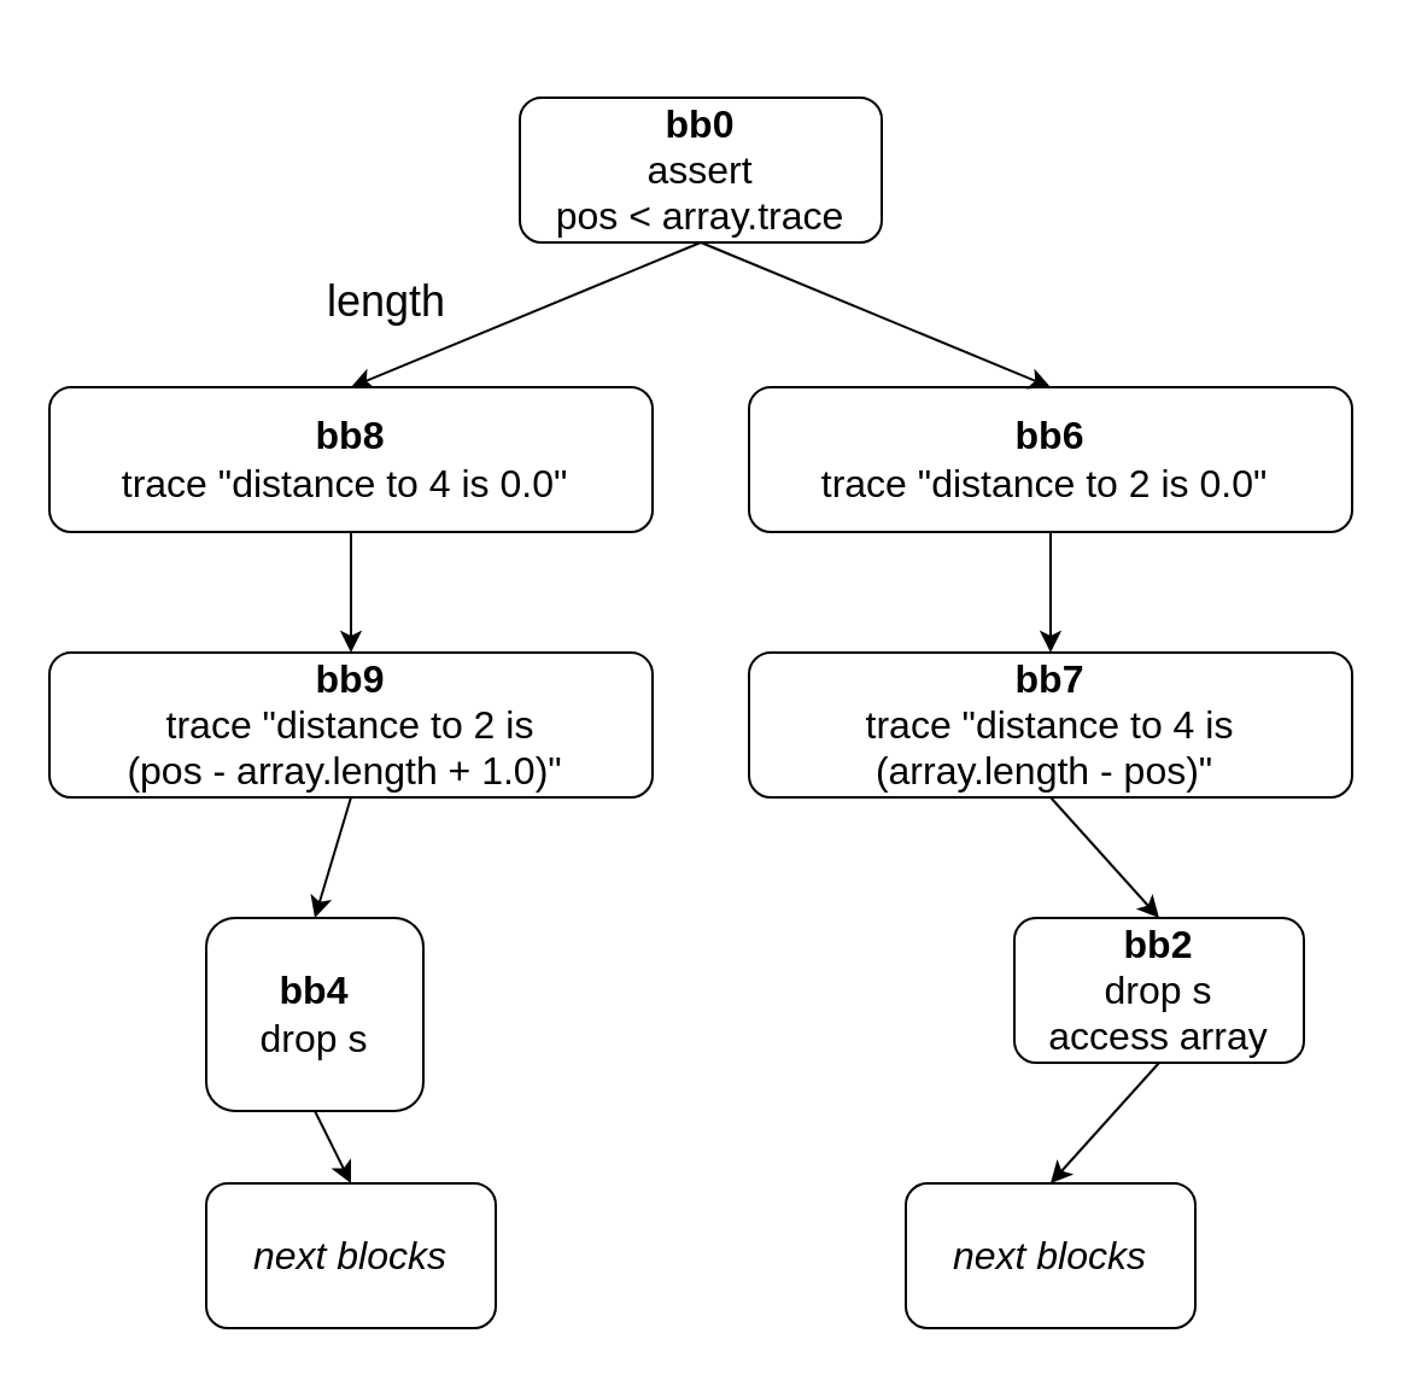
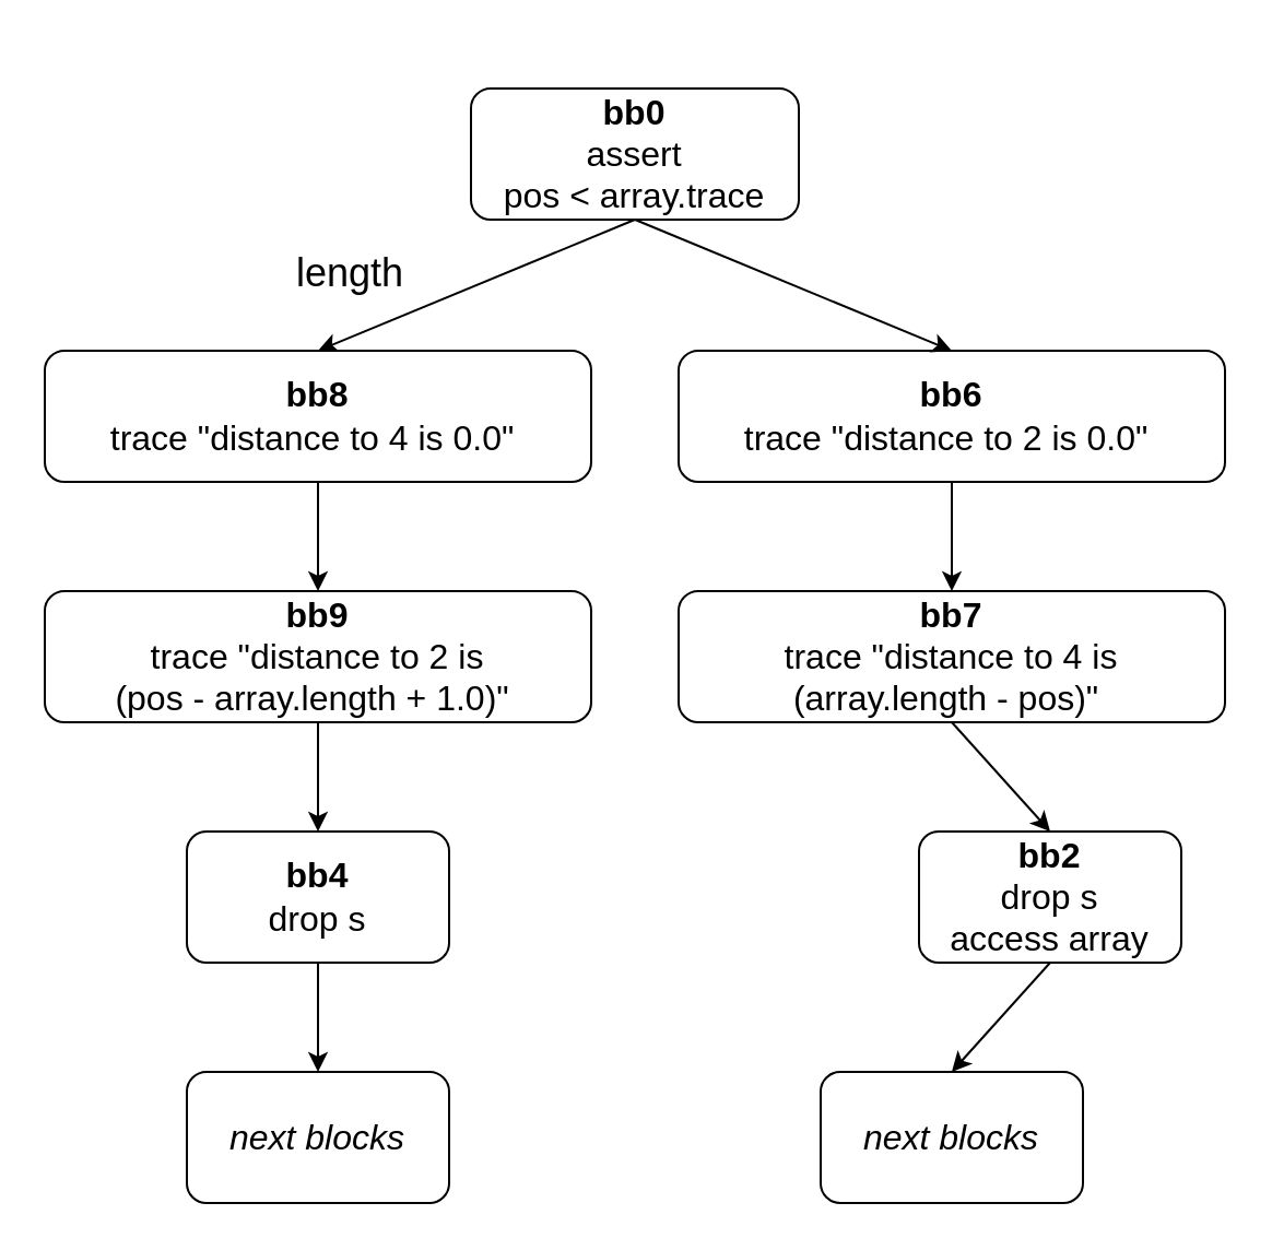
  <mxCell id="0" />
  <mxCell id="1" parent="0" />
  <mxCell id="2" value="&lt;font size=&quot;3&quot;&gt;&lt;b&gt;bb0&lt;/b&gt;&lt;br&gt;assert &lt;br&gt;pos &amp;lt; array.trace&lt;br&gt;&lt;/font&gt;" style="rounded=1;whiteSpace=wrap;html=1;" parent="1" vertex="1"><mxGeometry x="215" y="40" width="150" height="60" as="geometry" /></mxCell>
  <mxCell id="3" value="" style="endArrow=classic;html=1;rounded=0;fontSize=18;exitX=0.5;exitY=1;exitDx=0;exitDy=0;entryX=0.5;entryY=0;entryDx=0;entryDy=0;" parent="1" source="2" target="13" edge="1"><mxGeometry width="50" height="50" relative="1" as="geometry"><mxPoint x="170" y="320" as="sourcePoint" /><mxPoint x="165" y="200" as="targetPoint" /></mxGeometry></mxCell>
  <mxCell id="4" value="&lt;font size=&quot;3&quot;&gt;&lt;b&gt;bb6&lt;/b&gt;&lt;br&gt;trace &quot;distance to 2 is 0.0&quot;&amp;nbsp;&lt;br&gt;&lt;/font&gt;" style="rounded=1;whiteSpace=wrap;html=1;" parent="1" vertex="1"><mxGeometry x="310" y="160" width="250" height="60" as="geometry" /></mxCell>
  <mxCell id="5" value="" style="endArrow=classic;html=1;rounded=0;fontSize=18;exitX=0.5;exitY=1;exitDx=0;exitDy=0;entryX=0.5;entryY=0;entryDx=0;entryDy=0;" parent="1" source="2" target="4" edge="1"><mxGeometry width="50" height="50" relative="1" as="geometry"><mxPoint x="410" y="270" as="sourcePoint" /><mxPoint x="460" y="220" as="targetPoint" /></mxGeometry></mxCell>
  <mxCell id="6" value="length" style="text;html=1;strokeColor=none;fillColor=none;align=center;verticalAlign=middle;whiteSpace=wrap;rounded=0;fontSize=18;" parent="1" vertex="1"><mxGeometry x="130" y="110" width="60" height="30" as="geometry" /></mxCell>
- <mxCell id="7" value="&lt;font size=&quot;3&quot;&gt;&lt;b&gt;bb4&lt;/b&gt;&lt;br&gt;drop s&lt;br&gt;&lt;/font&gt;" style="rounded=1;whiteSpace=wrap;html=1;" parent="1" vertex="1"><mxGeometry x="85" y="380" width="90" height="80" as="geometry" /></mxCell>
+ <mxCell id="7" value="&lt;font size=&quot;3&quot;&gt;&lt;b&gt;bb4&lt;/b&gt;&lt;br&gt;drop s&lt;br&gt;&lt;/font&gt;" style="rounded=1;whiteSpace=wrap;html=1;" parent="1" vertex="1"><mxGeometry x="85" y="380" width="120" height="60" as="geometry" /></mxCell>
  <mxCell id="8" value="&lt;font size=&quot;3&quot;&gt;&lt;b&gt;bb2&lt;/b&gt;&lt;br&gt;drop s&lt;br&gt;access array&lt;br&gt;&lt;/font&gt;" style="rounded=1;whiteSpace=wrap;html=1;" parent="1" vertex="1"><mxGeometry x="420" y="380" width="120" height="60" as="geometry" /></mxCell>
  <mxCell id="9" value="&lt;font size=&quot;3&quot;&gt;&lt;i&gt;next blocks&lt;/i&gt;&lt;br&gt;&lt;/font&gt;" style="rounded=1;whiteSpace=wrap;html=1;" parent="1" vertex="1"><mxGeometry x="85" y="490" width="120" height="60" as="geometry" /></mxCell>
  <mxCell id="10" value="" style="endArrow=classic;html=1;rounded=0;fontSize=18;exitX=0.5;exitY=1;exitDx=0;exitDy=0;entryX=0.5;entryY=0;entryDx=0;entryDy=0;" parent="1" source="13" target="14" edge="1"><mxGeometry width="50" height="50" relative="1" as="geometry"><mxPoint x="165" y="260" as="sourcePoint" /><mxPoint x="165" y="330" as="targetPoint" /></mxGeometry></mxCell>
  <mxCell id="11" value="" style="endArrow=classic;html=1;rounded=0;fontSize=18;exitX=0.5;exitY=1;exitDx=0;exitDy=0;entryX=0.5;entryY=0;entryDx=0;entryDy=0;" parent="1" source="4" target="12" edge="1"><mxGeometry width="50" height="50" relative="1" as="geometry"><mxPoint x="610" y="410" as="sourcePoint" /><mxPoint x="450" y="330" as="targetPoint" /></mxGeometry></mxCell>
  <mxCell id="12" value="&lt;font size=&quot;3&quot;&gt;&lt;b&gt;bb7&lt;/b&gt;&lt;br&gt;trace &quot;distance to 4 is &lt;br&gt;(array.length - pos)&quot;&amp;nbsp;&lt;br&gt;&lt;/font&gt;" style="rounded=1;whiteSpace=wrap;html=1;" parent="1" vertex="1"><mxGeometry x="310" y="270" width="250" height="60" as="geometry" /></mxCell>
  <mxCell id="13" value="&lt;font size=&quot;3&quot;&gt;&lt;b&gt;bb8&lt;/b&gt;&lt;br&gt;trace &quot;distance to 4 is 0.0&quot;&amp;nbsp;&lt;br&gt;&lt;/font&gt;" style="rounded=1;whiteSpace=wrap;html=1;" parent="1" vertex="1"><mxGeometry x="20" y="160" width="250" height="60" as="geometry" /></mxCell>
  <mxCell id="14" value="&lt;font size=&quot;3&quot;&gt;&lt;b&gt;bb9&lt;/b&gt;&lt;br&gt;trace &quot;distance to 2 is &lt;br&gt;(pos - array.length + 1.0)&quot;&amp;nbsp;&lt;br&gt;&lt;/font&gt;" style="rounded=1;whiteSpace=wrap;html=1;" parent="1" vertex="1"><mxGeometry x="20" y="270" width="250" height="60" as="geometry" /></mxCell>
  <mxCell id="15" value="" style="endArrow=classic;html=1;rounded=0;fontSize=18;exitX=0.5;exitY=1;exitDx=0;exitDy=0;entryX=0.5;entryY=0;entryDx=0;entryDy=0;" parent="1" source="14" target="7" edge="1"><mxGeometry width="50" height="50" relative="1" as="geometry"><mxPoint x="-40" y="560" as="sourcePoint" /><mxPoint x="10" y="510" as="targetPoint" /></mxGeometry></mxCell>
  <mxCell id="16" value="" style="endArrow=classic;html=1;rounded=0;fontSize=18;exitX=0.5;exitY=1;exitDx=0;exitDy=0;entryX=0.5;entryY=0;entryDx=0;entryDy=0;" parent="1" source="12" target="8" edge="1"><mxGeometry width="50" height="50" relative="1" as="geometry"><mxPoint x="424.5" y="420" as="sourcePoint" /><mxPoint x="424.5" y="480" as="targetPoint" /></mxGeometry></mxCell>
  <mxCell id="17" value="" style="endArrow=classic;html=1;rounded=0;fontSize=18;exitX=0.5;exitY=1;exitDx=0;exitDy=0;entryX=0.5;entryY=0;entryDx=0;entryDy=0;" parent="1" source="7" target="9" edge="1"><mxGeometry width="50" height="50" relative="1" as="geometry"><mxPoint x="60" y="580" as="sourcePoint" /><mxPoint x="110" y="530" as="targetPoint" /></mxGeometry></mxCell>
  <mxCell id="18" value="" style="endArrow=classic;html=1;rounded=0;fontSize=18;exitX=0.5;exitY=1;exitDx=0;exitDy=0;entryX=0.5;entryY=0;entryDx=0;entryDy=0;" parent="1" source="8" target="20" edge="1"><mxGeometry width="50" height="50" relative="1" as="geometry"><mxPoint x="490" y="530" as="sourcePoint" /><mxPoint x="435" y="490" as="targetPoint" /></mxGeometry></mxCell>
  <mxCell id="19" value="" style="rounded=0;whiteSpace=wrap;html=1;fontSize=18;fillColor=none;strokeColor=none;" parent="1" vertex="1"><mxGeometry x="230" y="20" width="120" height="10" as="geometry" /></mxCell>
  <mxCell id="20" value="&lt;font size=&quot;3&quot;&gt;&lt;i&gt;next blocks&lt;/i&gt;&lt;br&gt;&lt;/font&gt;" style="rounded=1;whiteSpace=wrap;html=1;" vertex="1" parent="1"><mxGeometry x="375" y="490" width="120" height="60" as="geometry" /></mxCell>
